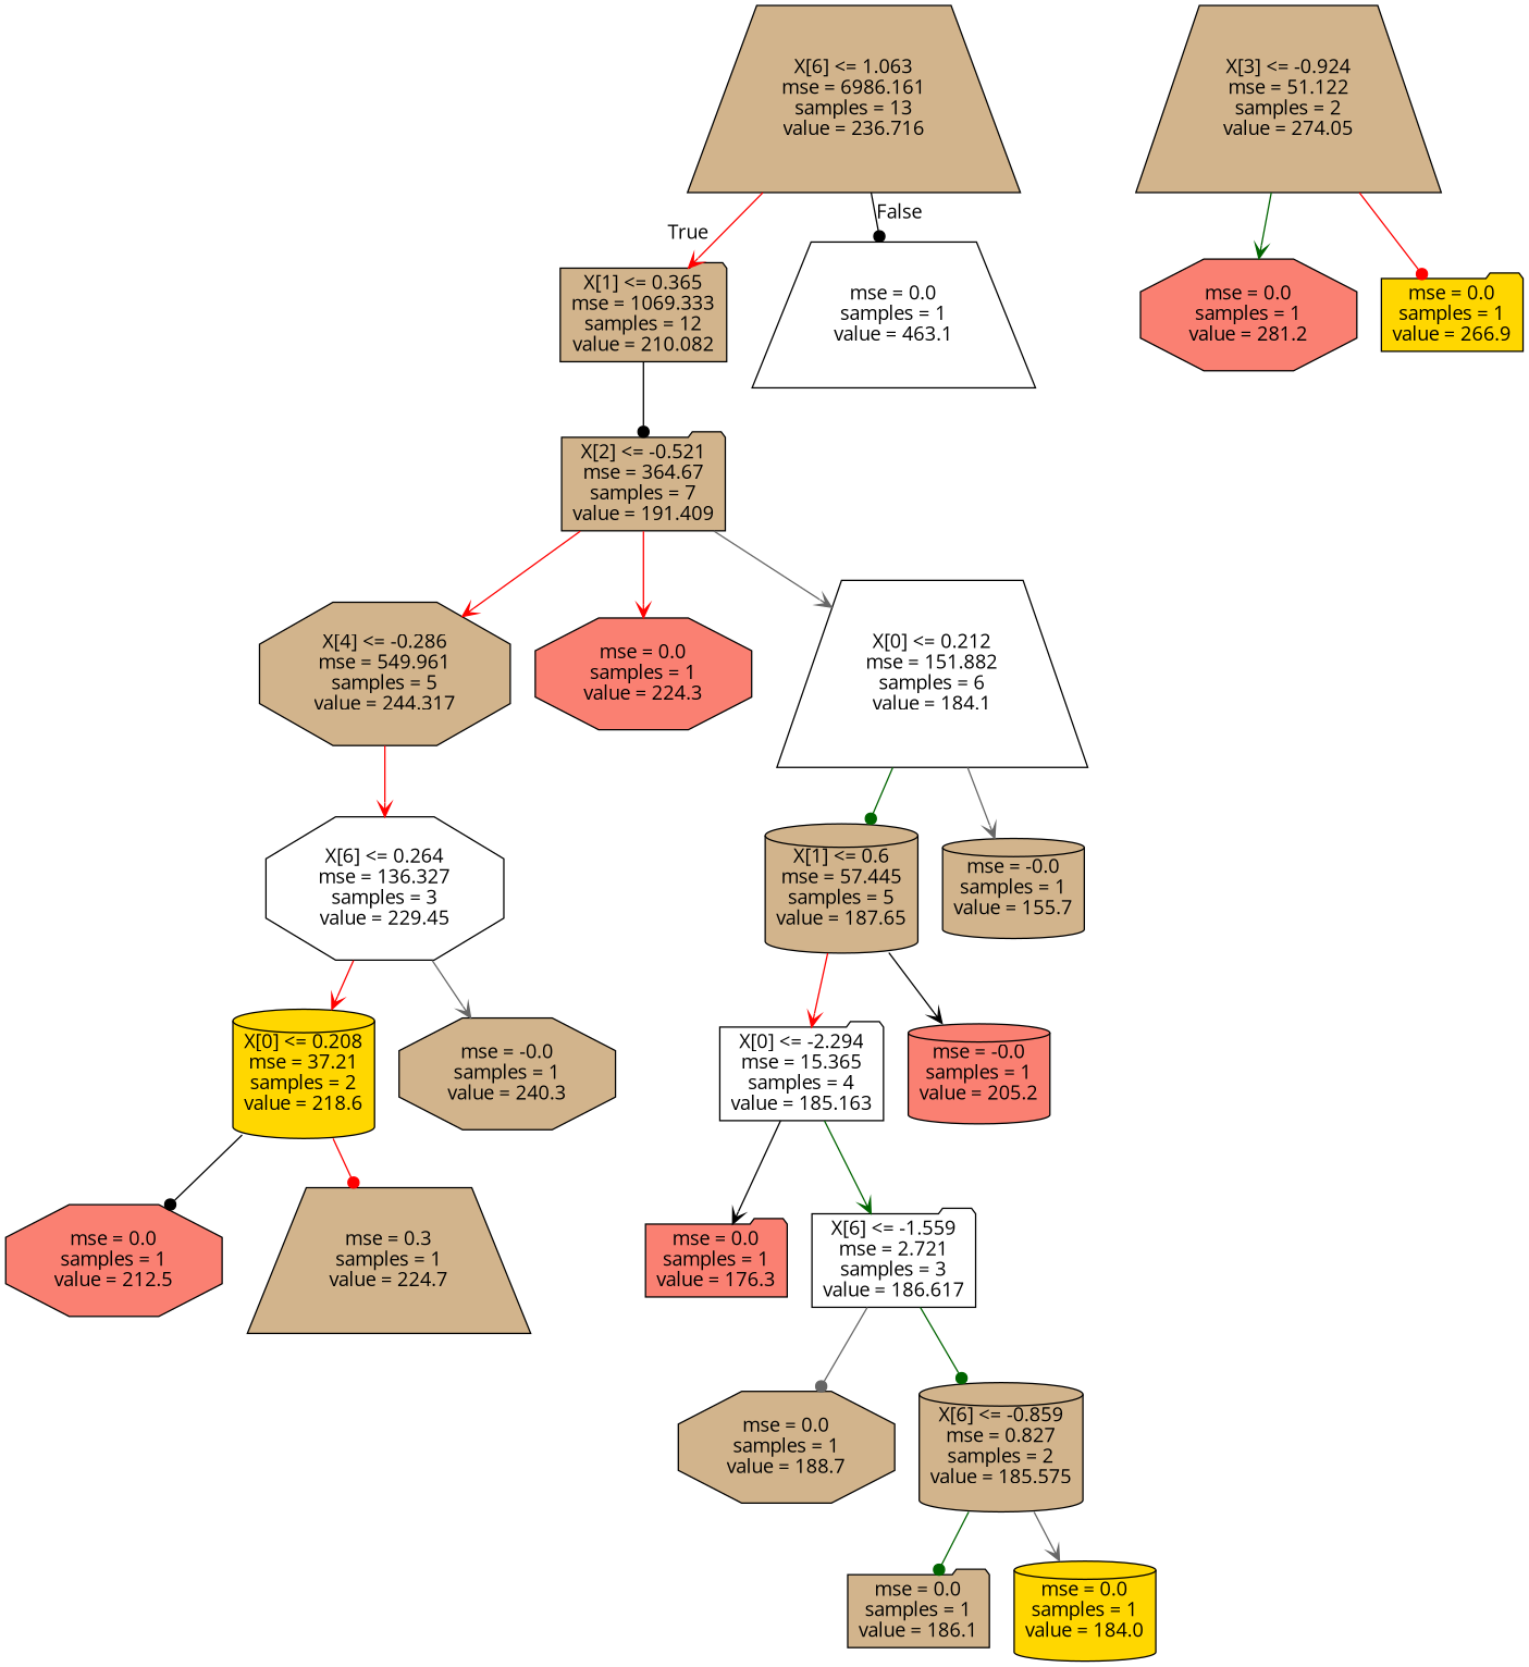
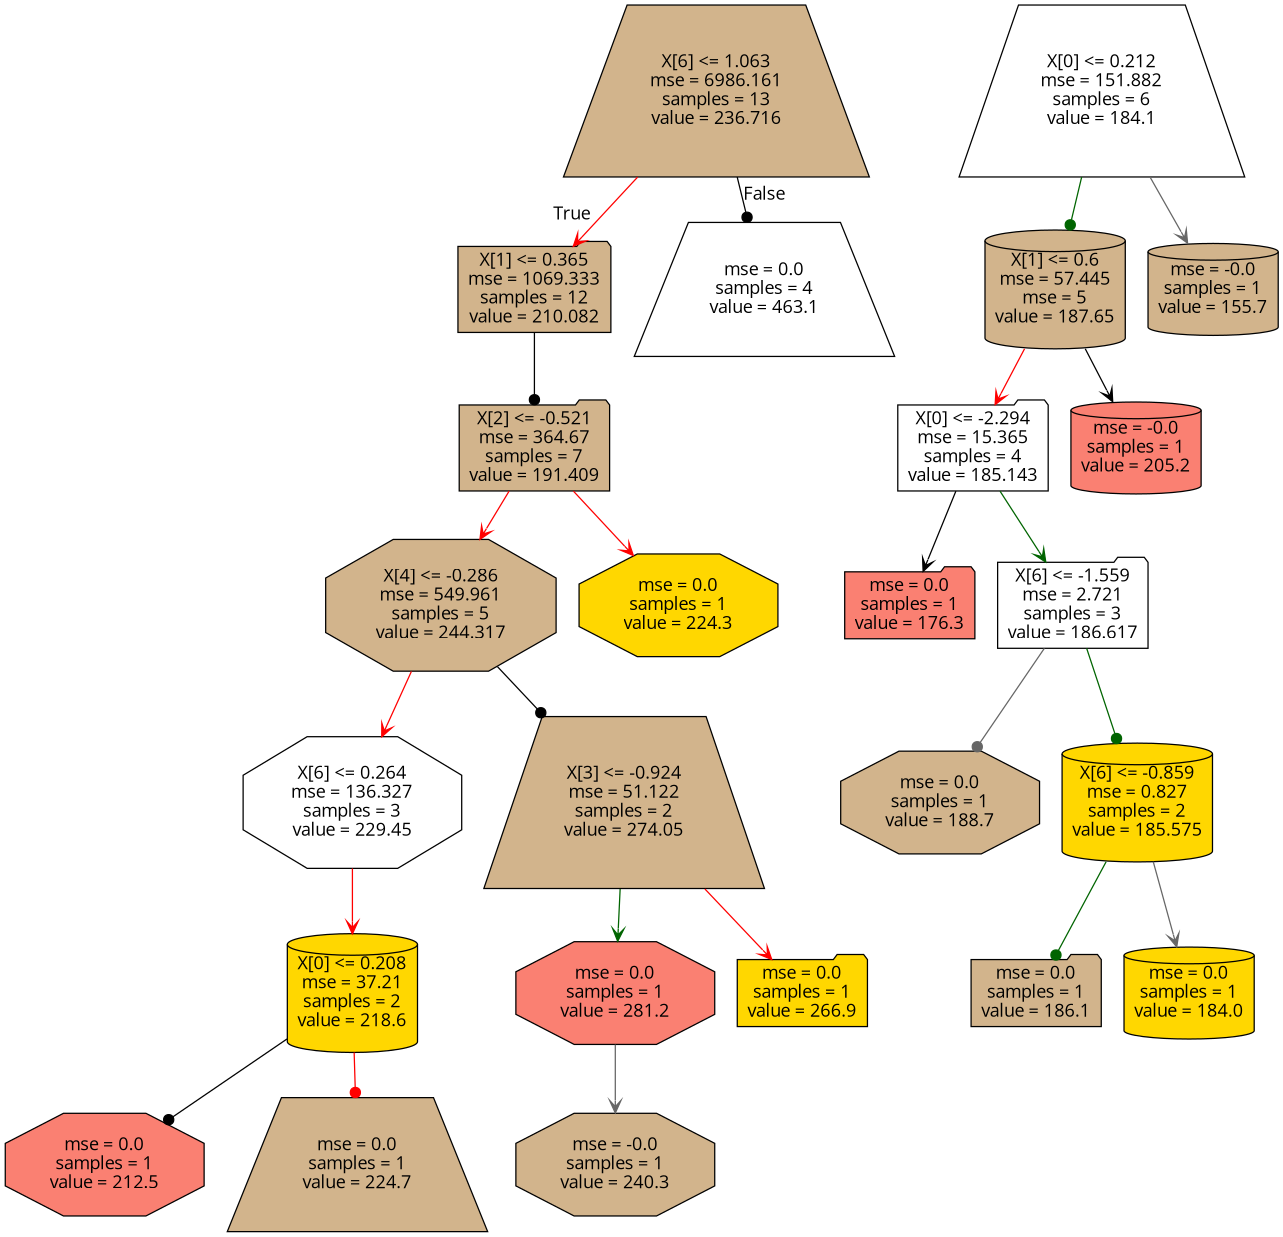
  digraph {
    fontname="Open Sans"
    node [fillcolor=tan fontname="Open Sans" shape=folder style=filled]
    edge [arrowhead=vee color=red fontname="Open Sans"]
    n1 [label="X[6] <= 1.063\nmse = 6986.161\nsamples = 13\nvalue = 236.716" shape=trapezium]
    n2 [label="X[1] <= 0.365\nmse = 1069.333\nsamples = 12\nvalue = 210.082"]
-   n3 [fillcolor=white label="mse = 0.0\nsamples = 1\nvalue = 463.1" shape=trapezium]
+   n3 [fillcolor=white label="mse = 0.0\nsamples = 4\nvalue = 463.1" shape=trapezium]
    n4 [label="X[2] <= -0.521\nmse = 364.67\nsamples = 7\nvalue = 191.409"]
    n5 [label="X[4] <= -0.286\nmse = 549.961\nsamples = 5\nvalue = 244.317" shape=octagon]
    n6 [fillcolor=white label="X[6] <= 0.264\nmse = 136.327\nsamples = 3\nvalue = 229.45" shape=octagon]
    n7 [label="X[3] <= -0.924\nmse = 51.122\nsamples = 2\nvalue = 274.05" shape=trapezium]
-   n8 [fillcolor=salmon label="mse = 0.0\nsamples = 1\nvalue = 224.3" shape=octagon]
+   n8 [fillcolor=gold label="mse = 0.0\nsamples = 1\nvalue = 224.3" shape=octagon]
    n9 [fillcolor=white label="X[0] <= 0.212\nmse = 151.882\nsamples = 6\nvalue = 184.1" shape=trapezium]
    n10 [fillcolor=gold label="X[0] <= 0.208\nmse = 37.21\nsamples = 2\nvalue = 218.6" shape=cylinder]
    n11 [label="mse = -0.0\nsamples = 1\nvalue = 240.3" shape=octagon]
    n12 [fillcolor=salmon label="mse = 0.0\nsamples = 1\nvalue = 281.2" shape=octagon]
    n13 [fillcolor=gold label="mse = 0.0\nsamples = 1\nvalue = 266.9"]
    n14 [fillcolor=salmon label="mse = 0.0\nsamples = 1\nvalue = 212.5" shape=octagon]
-   n15 [label="mse = 0.3\nsamples = 1\nvalue = 224.7" shape=trapezium]
-   n16 [label="X[1] <= 0.6\nmse = 57.445\nsamples = 5\nvalue = 187.65" shape=cylinder]
+   n15 [label="mse = 0.0\nsamples = 1\nvalue = 224.7" shape=trapezium]
+   n16 [label="X[1] <= 0.6\nmse = 57.445\nmse = 5\nvalue = 187.65" shape=cylinder]
    n17 [label="mse = -0.0\nsamples = 1\nvalue = 155.7" shape=cylinder]
-   n18 [fillcolor=white label="X[0] <= -2.294\nmse = 15.365\nsamples = 4\nvalue = 185.163"]
+   n18 [fillcolor=white label="X[0] <= -2.294\nmse = 15.365\nsamples = 4\nvalue = 185.143"]
    n19 [fillcolor=salmon label="mse = -0.0\nsamples = 1\nvalue = 205.2" shape=cylinder]
    n20 [fillcolor=salmon label="mse = 0.0\nsamples = 1\nvalue = 176.3"]
    n21 [fillcolor=white label="X[6] <= -1.559\nmse = 2.721\nsamples = 3\nvalue = 186.617"]
    n22 [label="mse = 0.0\nsamples = 1\nvalue = 188.7" shape=octagon]
-   n23 [label="X[6] <= -0.859\nmse = 0.827\nsamples = 2\nvalue = 185.575" shape=cylinder]
+   n23 [fillcolor=gold label="X[6] <= -0.859\nmse = 0.827\nsamples = 2\nvalue = 185.575" shape=cylinder]
    n24 [label="mse = 0.0\nsamples = 1\nvalue = 186.1"]
    n25 [fillcolor=gold label="mse = 0.0\nsamples = 1\nvalue = 184.0" shape=cylinder]
    n1 -> n2 [headlabel=True labelangle=45 labeldistance=2.5]
    n1 -> n3 [arrowhead=dot color=black headlabel=False labelangle=-45 labeldistance=2.5]
    n2 -> n4 [arrowhead=dot color=black]
    n4 -> n5
    n4 -> n8
-   n4 -> n9 [color=gray40]
    n5 -> n6
+   n5 -> n7 [arrowhead=dot color=black]
    n6 -> n10
-   n6 -> n11 [color=gray40]
+   n12 -> n11 [color=gray40]
    n7 -> n12 [color=darkgreen]
-   n7 -> n13 [arrowhead=dot]
+   n7 -> n13
    n9 -> n16 [arrowhead=dot color=darkgreen]
    n9 -> n17 [color=gray40]
    n10 -> n14 [arrowhead=dot color=black]
    n10 -> n15 [arrowhead=dot]
    n16 -> n18
    n16 -> n19 [color=black]
    n18 -> n20 [color=black]
    n18 -> n21 [color=darkgreen]
    n21 -> n22 [arrowhead=dot color=gray40]
    n21 -> n23 [arrowhead=dot color=darkgreen]
    n23 -> n24 [arrowhead=dot color=darkgreen]
    n23 -> n25 [color=gray40]
  }
